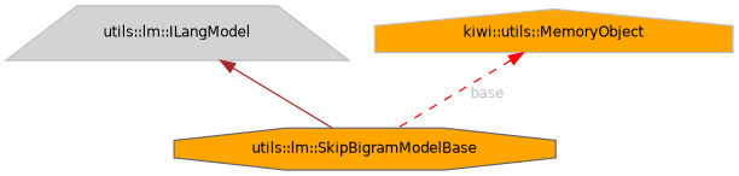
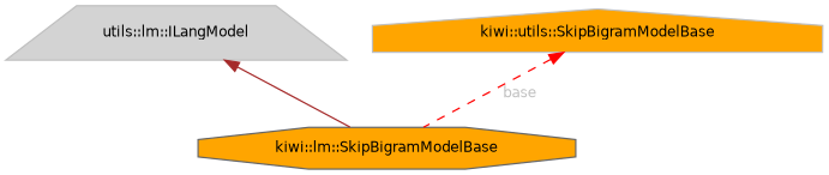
  digraph {
    node [color=grey75 fillcolor=orange fontname=Helvetica fontsize=10 style=filled]
    edge [dir=back fontname=Helvetica fontsize=10 labelfontname=Helvetica labelfontsize=10]
-   n1 [color=gray40 fontcolor=black height=0.2 label="utils::lm::SkipBigramModelBase" shape=octagon width=0.4]
+   n1 [color=gray40 fontcolor=black height=0.2 label="kiwi::lm::SkipBigramModelBase" shape=octagon width=0.4]
    n2 [fillcolor=lightgrey height=0.2 label="utils::lm::ILangModel" shape=trapezium width=0.4]
-   n3 [height=0.2 label="kiwi::utils::MemoryObject" shape=house width=0.4]
+   n3 [height=0.2 label="kiwi::utils::SkipBigramModelBase" shape=house width=0.4]
    n2 -> n1 [color=brown style=solid]
    n3 -> n1 [color=red fontcolor=grey label=" base" style=dashed]
  }
